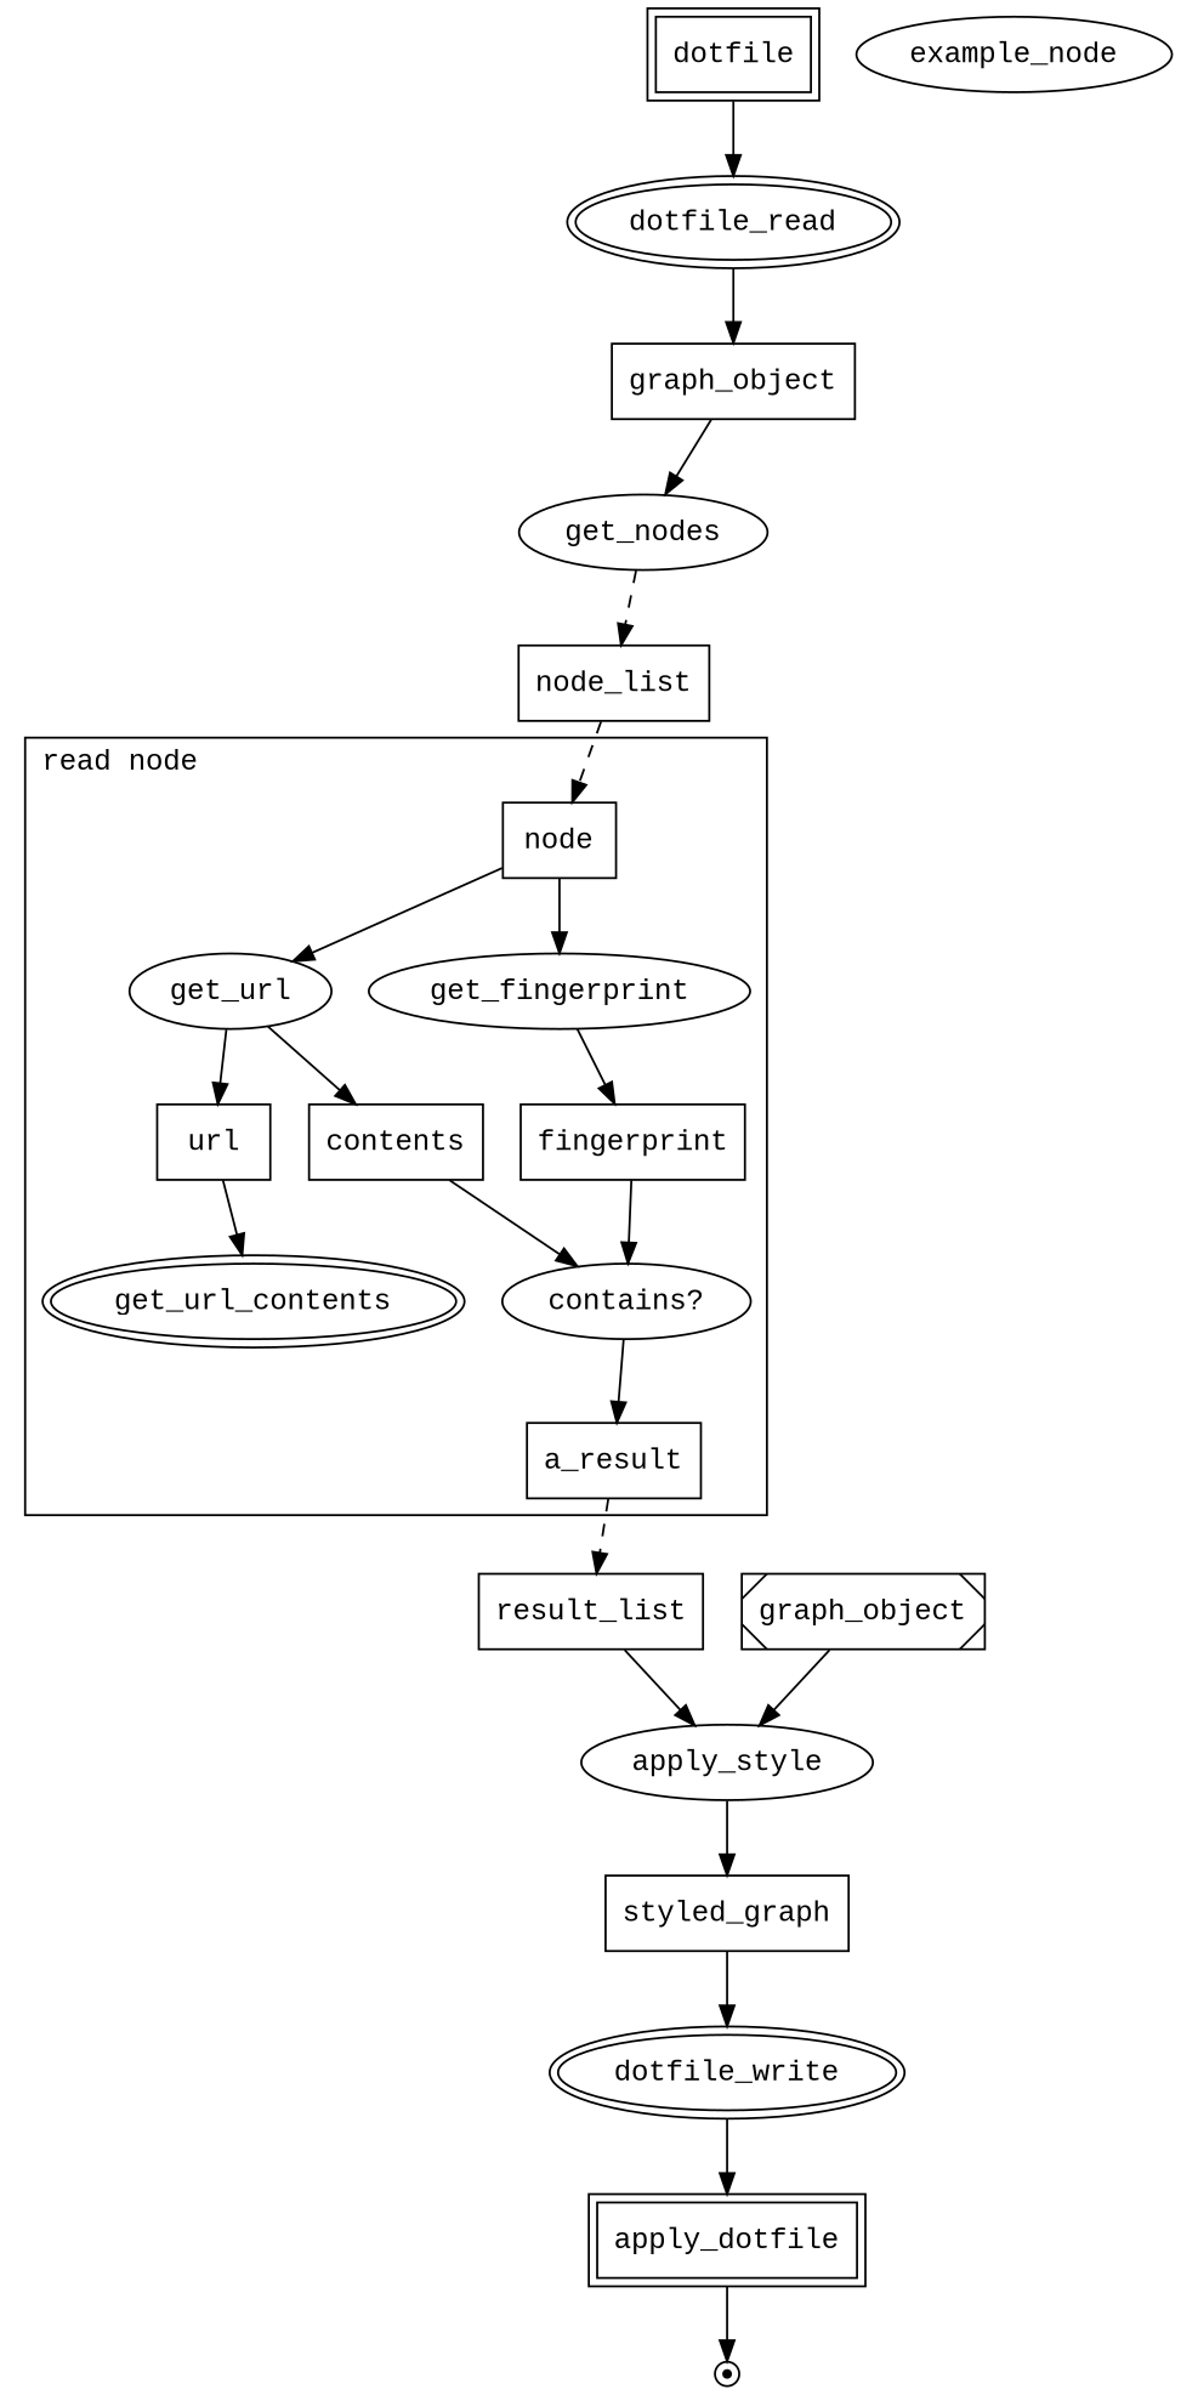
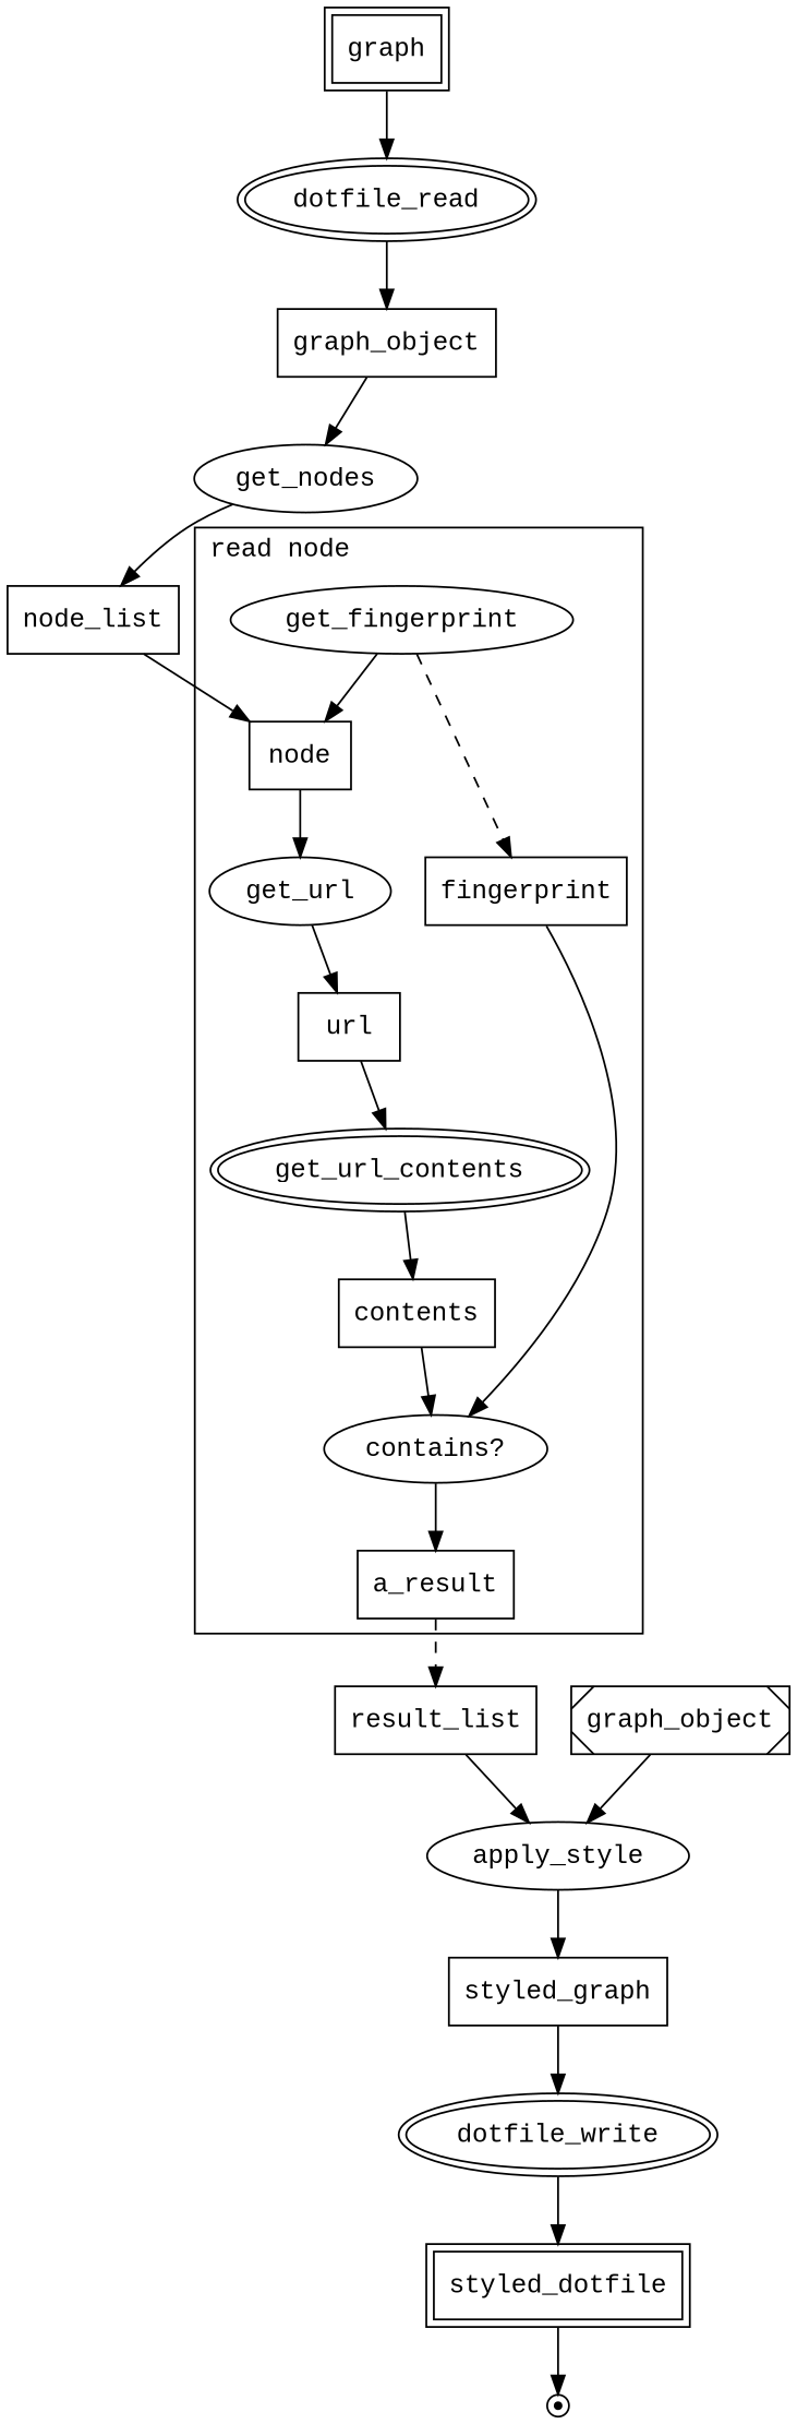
  digraph {
    fontname="Liberation Mono"
    node [fontname="Liberation Mono" shape=box]
    edge [fontname="Liberation Mono"]
    n1 [label="node"]
    get_url [fingerprint="def get_url(node: pydot.core.Node) -> str:" shape=ellipse]
    get_fingerprint [fingerprint="def get_fingerprint(node: pydot.core.Node) -> str:" shape=ellipse]
    url
    fingerprint
    get_url_contents [fingerprint="def get_url_contents(url: str) -> str:" peripheries=2 shape=ellipse]
    n7 [fingerprint="def contains(fingerprint: str, content: str) -> bool:" label="contains?" shape=ellipse]
    contents
    a_result
    result_list
-   example_node [end=36 fingerprint="* People suffering" shape=""]
-   dotfile [peripheries=2]
+   dotfile [peripheries=2 label="graph"]
    dotfile_read [fingerprint="def dotfile_read(dot_file_path: str) -> pydot.core.Graph:" peripheries=2 shape=ellipse]
    graph_object
    get_nodes [shape=ellipse]
    n16 [label=graph_object style=diagonals]
    node_list
    apply_style [fingerprint="def apply_style(graph: pydot.core.Graph, results: Dict[str, bool]):" shape=ellipse]
    styled_graph
    dotfile_write [peripheries=2 shape=ellipse]
-   styled_dotfile [peripheries=2 label=apply_dotfile]
+   styled_dotfile [peripheries=2]
    end [peripheries=2 shape=point]
    subgraph cluster_1 {
      label="read node"
      labeljust=l
      n1
      get_url
      get_fingerprint
      url
      fingerprint
      get_url_contents
      n7
      contents
      a_result
    }
    n1 -> get_url
-   n1 -> get_fingerprint
+   get_fingerprint -> n1
    get_url -> url
-   get_fingerprint -> fingerprint
+   get_fingerprint -> fingerprint [style=dashed]
    url -> get_url_contents
    fingerprint -> n7
-   get_url -> contents
+   get_url_contents -> contents
    n7 -> a_result
    contents -> n7
    a_result -> result_list [style=dashed]
    result_list -> apply_style
    dotfile -> dotfile_read
    dotfile_read -> graph_object
    graph_object -> get_nodes
    graph_object -> n16 [minlen=2 style=invis]
-   get_nodes -> node_list [style=dashed]
+   get_nodes -> node_list
    n16 -> apply_style
-   node_list -> n1 [style=dashed]
+   node_list -> n1 [style=solid]
    apply_style -> styled_graph
    styled_graph -> dotfile_write
    dotfile_write -> styled_dotfile
    styled_dotfile -> end
  }
